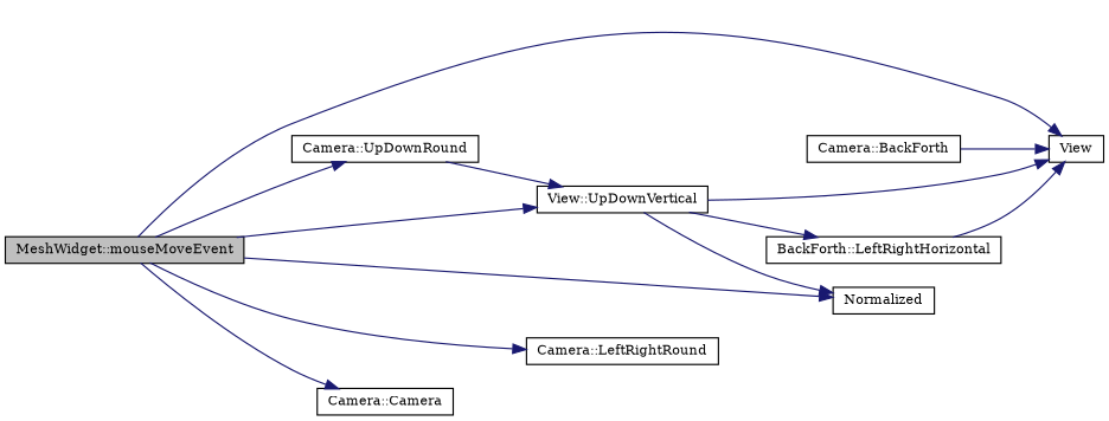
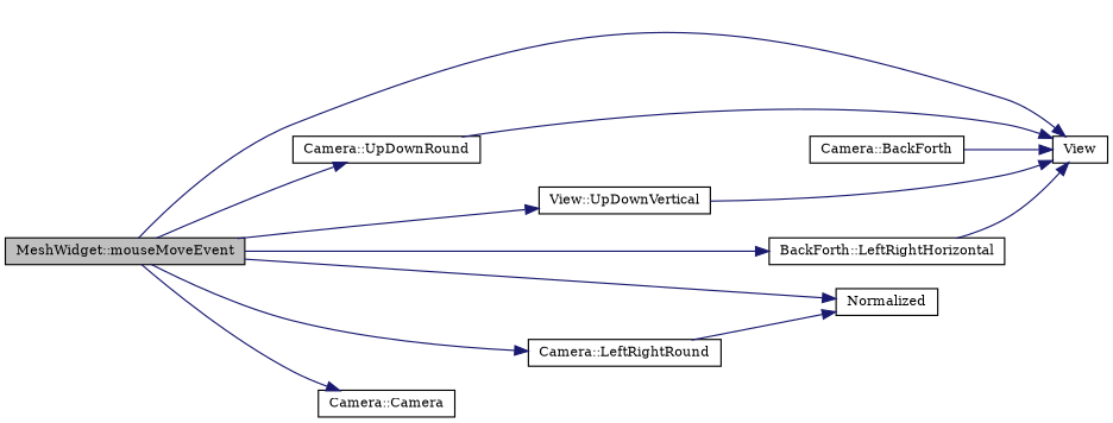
  digraph {
    fontname="DejaVu Serif"
    rankdir=LR
    node [color=black fillcolor=white fontname="DejaVu Serif" fontsize=10 shape=record style=filled]
    edge [color=midnightblue fontname="DejaVu Serif" fontsize=10 labelfontname=Helvetica labelfontsize=10 style=solid]
    n1 [fillcolor=grey75 fontcolor=black height=0.2 label="MeshWidget::mouseMoveEvent" width=0.4]
    n2 [height=0.2 label=View width=0.4]
    n3 [height=0.2 label="BackForth::LeftRightHorizontal" width=0.4]
    n4 [height=0.2 label="Camera::LeftRightRound" width=0.4]
    n5 [height=0.2 label="Camera::UpDownRound" width=0.4]
    n6 [height=0.2 label="View::UpDownVertical" width=0.4]
    n7 [height=0.2 label="Camera::Camera" width=0.4]
    n8 [height=0.2 label=Normalized width=0.4]
    n9 [height=0.2 label="Camera::BackForth" width=0.4]
    n1 -> n2
-   n6 -> n3
+   n1 -> n3
    n1 -> n4
    n1 -> n5
    n1 -> n6
    n1 -> n7
    n1 -> n8
    n3 -> n2
-   n6 -> n8
-   n5 -> n6
+   n4 -> n8
+   n5 -> n2
    n6 -> n2
    n9 -> n2
  }
